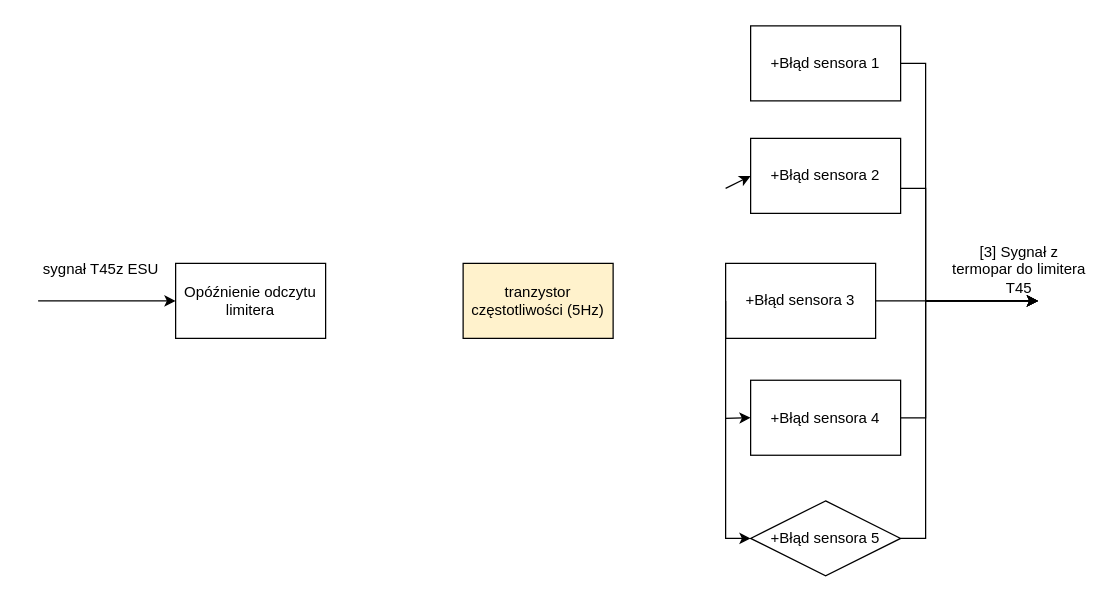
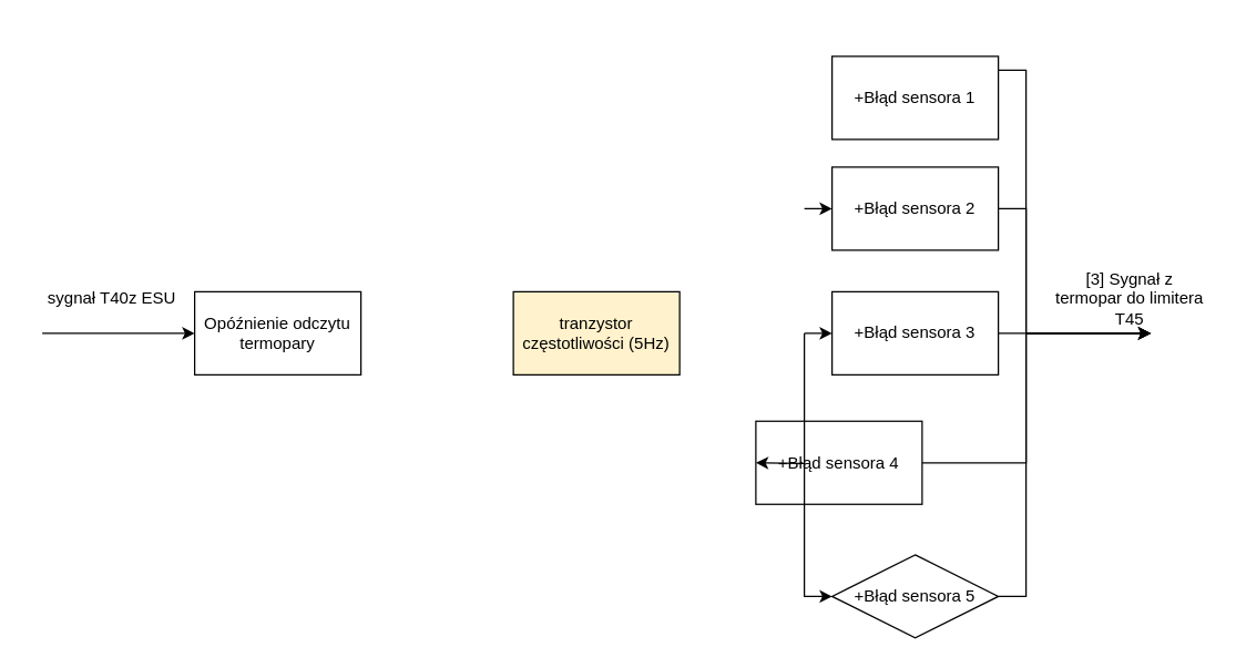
  <mxCell id="0" />
  <mxCell id="1" parent="0" />
  <mxCell id="2" value="" style="endArrow=classic;html=1;rounded=0;entryX=0;entryY=0.5;entryDx=0;entryDy=0;" parent="1" edge="1"><mxGeometry width="50" height="50" relative="1" as="geometry"><mxPoint x="30" y="240" as="sourcePoint" /><mxPoint x="140" y="240" as="targetPoint" /></mxGeometry></mxCell>
- <mxCell id="3" value="sygnał T45z ESU" style="text;html=1;align=center;verticalAlign=middle;resizable=0;points=[];autosize=1;strokeColor=none;fillColor=none;" parent="1" vertex="1"><mxGeometry x="20" y="200" width="120" height="30" as="geometry" /></mxCell>
+ <mxCell id="3" value="sygnał T40z ESU" style="text;html=1;align=center;verticalAlign=middle;resizable=0;points=[];autosize=1;strokeColor=none;fillColor=none;" parent="1" vertex="1"><mxGeometry x="20" y="200" width="120" height="30" as="geometry" /></mxCell>
  <mxCell id="4" value="tranzystor częstotliwości (5Hz)" style="rounded=0;whiteSpace=wrap;html=1;fillColor=#fff2cc;" parent="1" vertex="1"><mxGeometry x="370" y="210" width="120" height="60" as="geometry" /></mxCell>
- <mxCell id="5" value="Opóźnienie odczytu limitera" style="rounded=0;whiteSpace=wrap;html=1;" parent="1" vertex="1"><mxGeometry x="140" y="210" width="120" height="60" as="geometry" /></mxCell>
+ <mxCell id="5" value="Opóźnienie odczytu termopary" style="rounded=0;whiteSpace=wrap;html=1;" parent="1" vertex="1"><mxGeometry x="140" y="210" width="120" height="60" as="geometry" /></mxCell>
  <mxCell id="6" style="edgeStyle=orthogonalEdgeStyle;rounded=0;orthogonalLoop=1;jettySize=auto;html=1;" parent="1" source="7" edge="1"><mxGeometry relative="1" as="geometry"><mxPoint x="830" y="240" as="targetPoint" /><Array as="points"><mxPoint x="740" y="50" /><mxPoint x="740" y="240" /></Array></mxGeometry></mxCell>
- <mxCell id="7" value="+Błąd sensora 1" style="rounded=0;whiteSpace=wrap;html=1;" parent="1" vertex="1"><mxGeometry x="600" y="20" width="120" height="60" as="geometry" /></mxCell>
+ <mxCell id="7" value="+Błąd sensora 1" style="rounded=0;whiteSpace=wrap;html=1;" parent="1" vertex="1"><mxGeometry x="600" y="40" width="120" height="60" as="geometry" /></mxCell>
  <mxCell id="8" style="edgeStyle=orthogonalEdgeStyle;rounded=0;orthogonalLoop=1;jettySize=auto;html=1;" parent="1" source="9" edge="1"><mxGeometry relative="1" as="geometry"><mxPoint x="830" y="240" as="targetPoint" /><Array as="points"><mxPoint x="740" y="150" /><mxPoint x="740" y="240" /></Array></mxGeometry></mxCell>
- <mxCell id="9" value="+Błąd sensora 2" style="rounded=0;whiteSpace=wrap;html=1;" parent="1" vertex="1"><mxGeometry x="600" y="110" width="120" height="60" as="geometry" /></mxCell>
+ <mxCell id="9" value="+Błąd sensora 2" style="rounded=0;whiteSpace=wrap;html=1;" parent="1" vertex="1"><mxGeometry x="600" y="120" width="120" height="60" as="geometry" /></mxCell>
  <mxCell id="10" style="edgeStyle=orthogonalEdgeStyle;rounded=0;orthogonalLoop=1;jettySize=auto;html=1;" parent="1" source="11" edge="1"><mxGeometry relative="1" as="geometry"><mxPoint x="830" y="240" as="targetPoint" /></mxGeometry></mxCell>
- <mxCell id="11" value="+Błąd sensora 3" style="rounded=0;whiteSpace=wrap;html=1;" parent="1" vertex="1"><mxGeometry x="580" y="210" width="120" height="60" as="geometry" /></mxCell>
+ <mxCell id="11" value="+Błąd sensora 3" style="rounded=0;whiteSpace=wrap;html=1;" parent="1" vertex="1"><mxGeometry x="600" y="210" width="120" height="60" as="geometry" /></mxCell>
  <mxCell id="12" style="edgeStyle=orthogonalEdgeStyle;rounded=0;orthogonalLoop=1;jettySize=auto;html=1;" parent="1" source="13" edge="1"><mxGeometry relative="1" as="geometry"><mxPoint x="830" y="240" as="targetPoint" /><Array as="points"><mxPoint x="740" y="334" /><mxPoint x="740" y="240" /></Array></mxGeometry></mxCell>
- <mxCell id="13" value="+Błąd sensora 4" style="rounded=0;whiteSpace=wrap;html=1;" parent="1" vertex="1"><mxGeometry x="600" y="303.5" width="120" height="60" as="geometry" /></mxCell>
+ <mxCell id="13" value="+Błąd sensora 4" style="rounded=0;whiteSpace=wrap;html=1;" parent="1" vertex="1"><mxGeometry x="545" y="303.5" width="120" height="60" as="geometry" /></mxCell>
  <mxCell id="14" style="edgeStyle=orthogonalEdgeStyle;rounded=0;orthogonalLoop=1;jettySize=auto;html=1;" parent="1" source="15" edge="1"><mxGeometry relative="1" as="geometry"><mxPoint x="830" y="240" as="targetPoint" /><Array as="points"><mxPoint x="740" y="430" /><mxPoint x="740" y="240" /></Array></mxGeometry></mxCell>
  <mxCell id="15" value="+Błąd sensora 5" style="rhombus;whiteSpace=wrap;html=1;" parent="1" vertex="1"><mxGeometry x="600" y="400" width="120" height="60" as="geometry" /></mxCell>
  <mxCell id="16" value="" style="endArrow=classic;html=1;rounded=0;entryX=0;entryY=0.5;entryDx=0;entryDy=0;" parent="1" target="11" edge="1"><mxGeometry width="50" height="50" relative="1" as="geometry"><mxPoint x="580" y="240" as="sourcePoint" /><mxPoint x="600" y="280" as="targetPoint" /></mxGeometry></mxCell>
  <mxCell id="17" value="" style="endArrow=classic;html=1;rounded=0;entryX=0;entryY=0.5;entryDx=0;entryDy=0;" parent="1" target="9" edge="1"><mxGeometry width="50" height="50" relative="1" as="geometry"><mxPoint x="580" y="150" as="sourcePoint" /><mxPoint x="520" y="110" as="targetPoint" /></mxGeometry></mxCell>
  <mxCell id="18" value="" style="endArrow=classic;html=1;rounded=0;entryX=0;entryY=0.5;entryDx=0;entryDy=0;" parent="1" target="15" edge="1"><mxGeometry width="50" height="50" relative="1" as="geometry"><mxPoint x="580" y="240" as="sourcePoint" /><mxPoint x="440" y="360" as="targetPoint" /><Array as="points"><mxPoint x="580" y="430" /></Array></mxGeometry></mxCell>
  <mxCell id="19" value="" style="endArrow=classic;html=1;rounded=0;entryX=0;entryY=0.5;entryDx=0;entryDy=0;" parent="1" target="13" edge="1"><mxGeometry width="50" height="50" relative="1" as="geometry"><mxPoint x="580" y="334" as="sourcePoint" /><mxPoint x="490" y="340" as="targetPoint" /></mxGeometry></mxCell>
  <mxCell id="20" value="[3] Sygnał z termopar do limitera T45" style="text;html=1;strokeColor=none;fillColor=none;align=center;verticalAlign=middle;whiteSpace=wrap;rounded=0;" parent="1" vertex="1"><mxGeometry x="760" y="200" width="110" height="30" as="geometry" /></mxCell>
